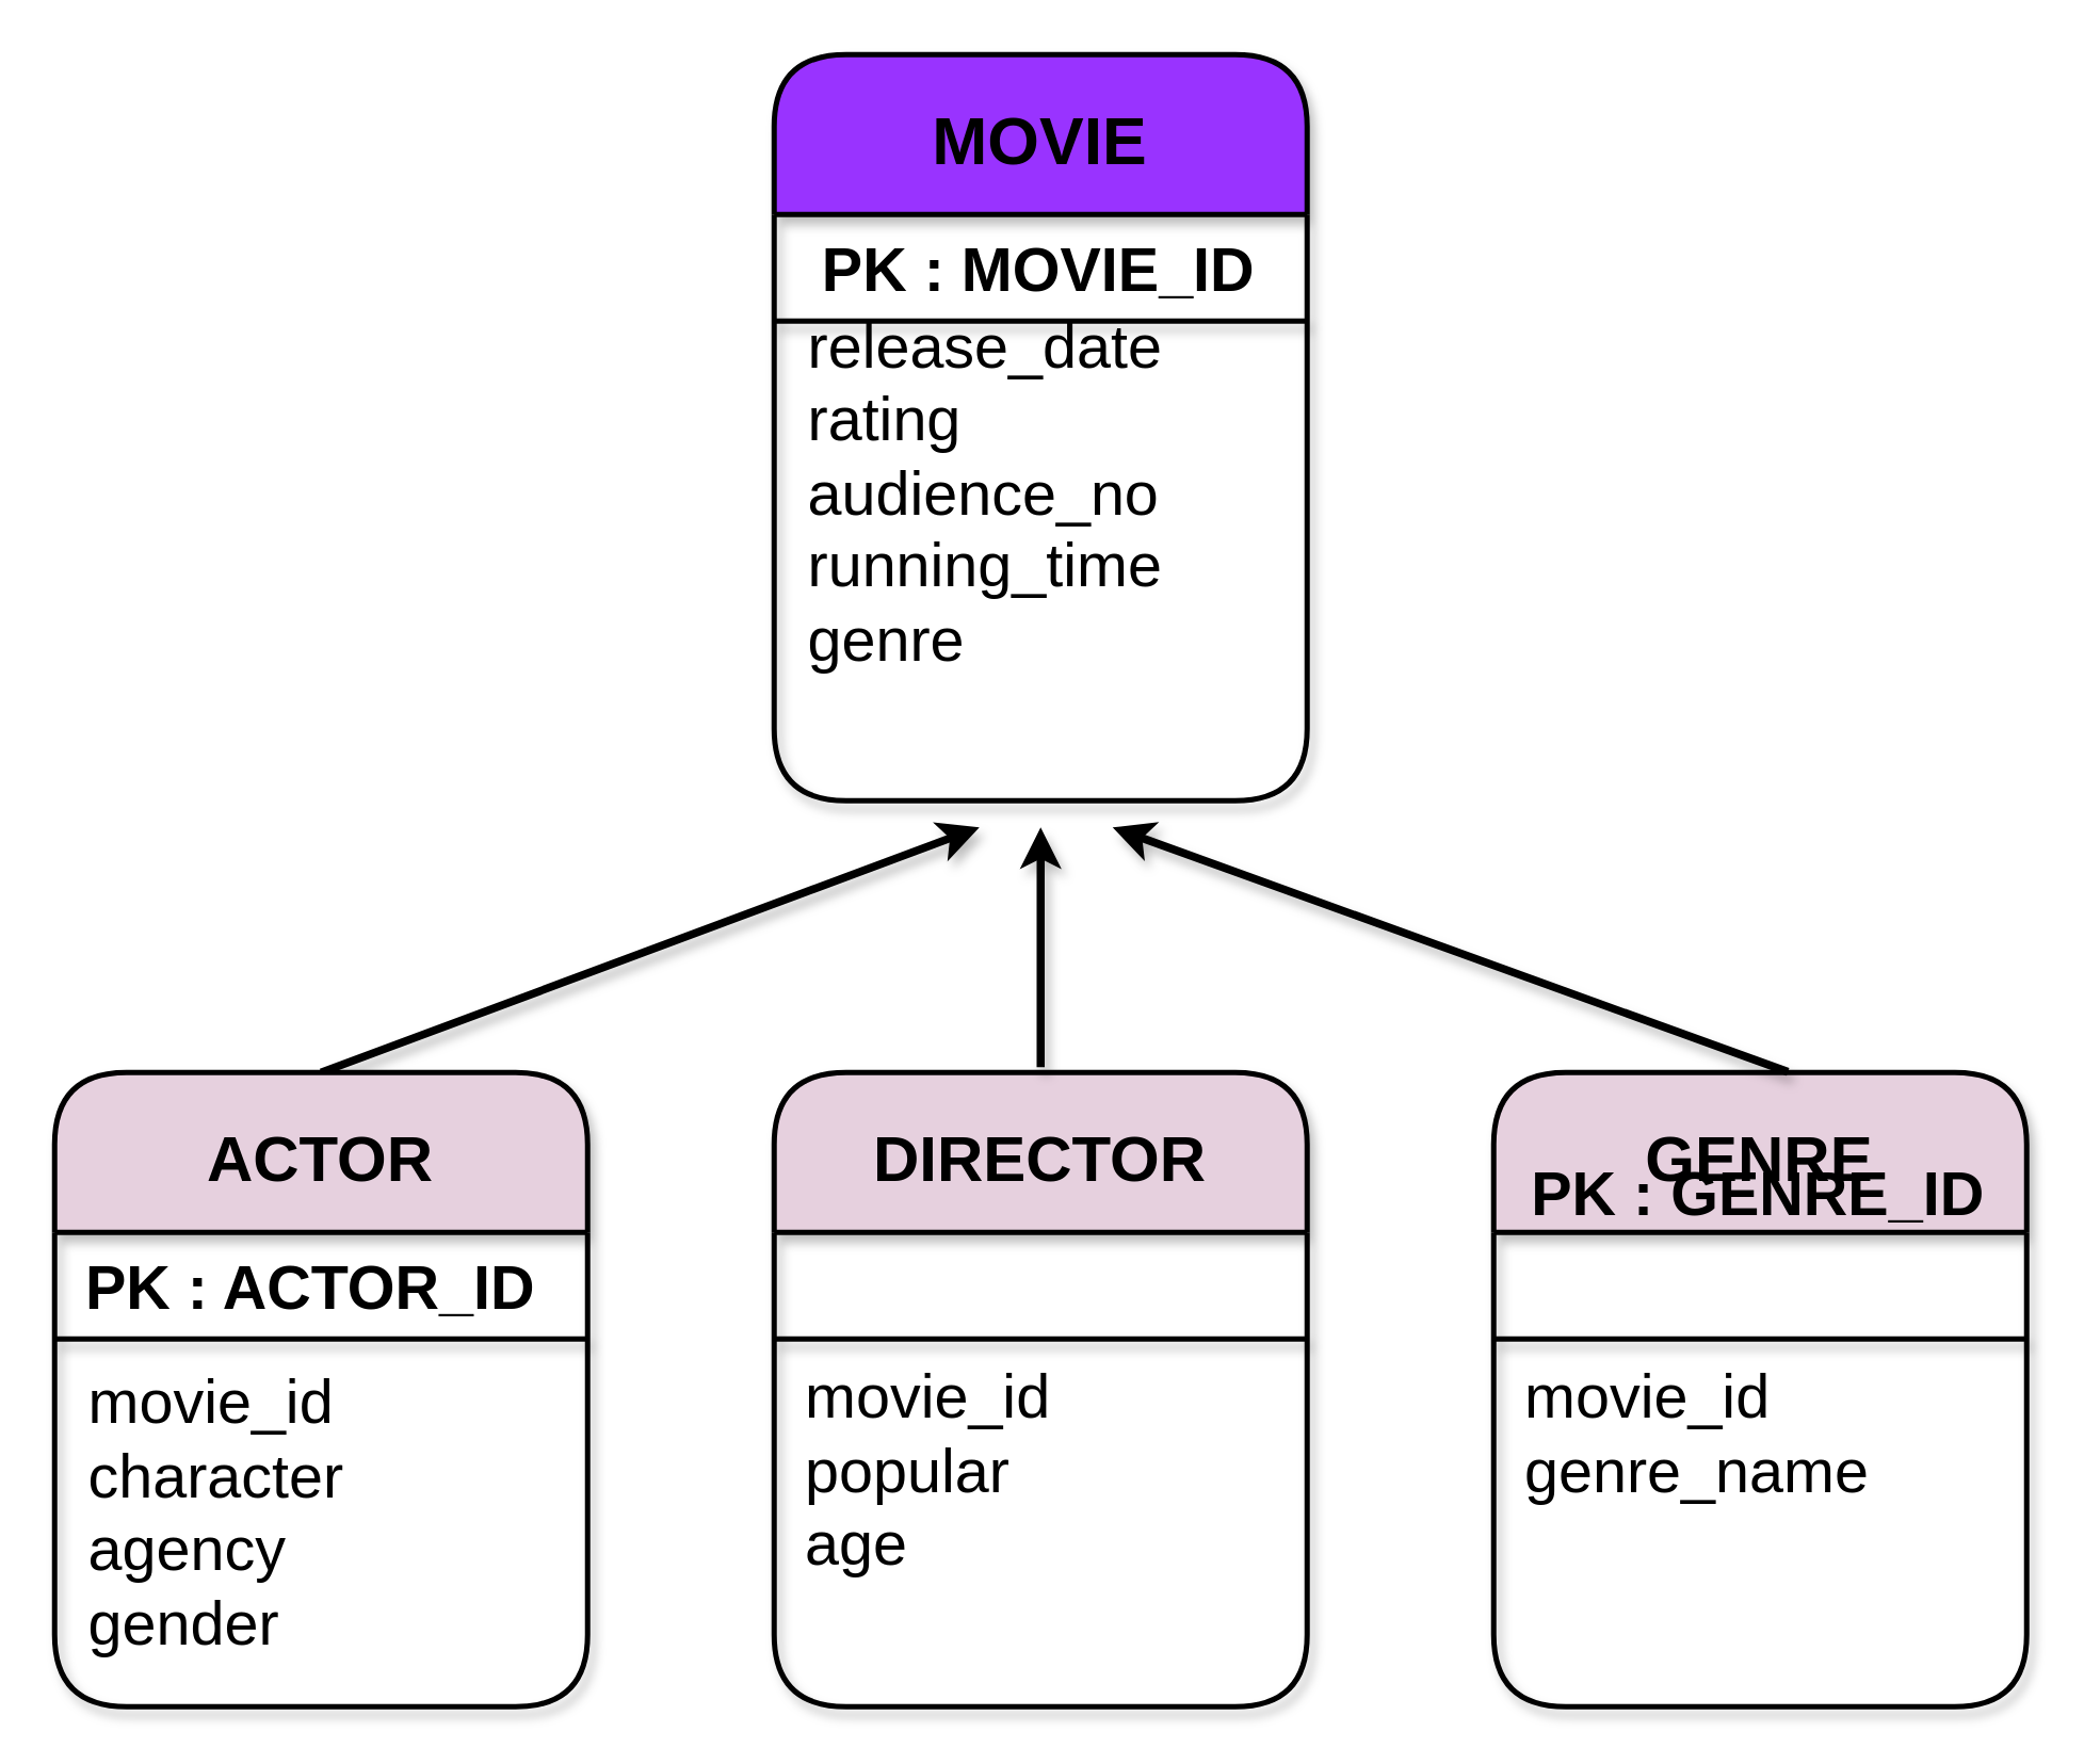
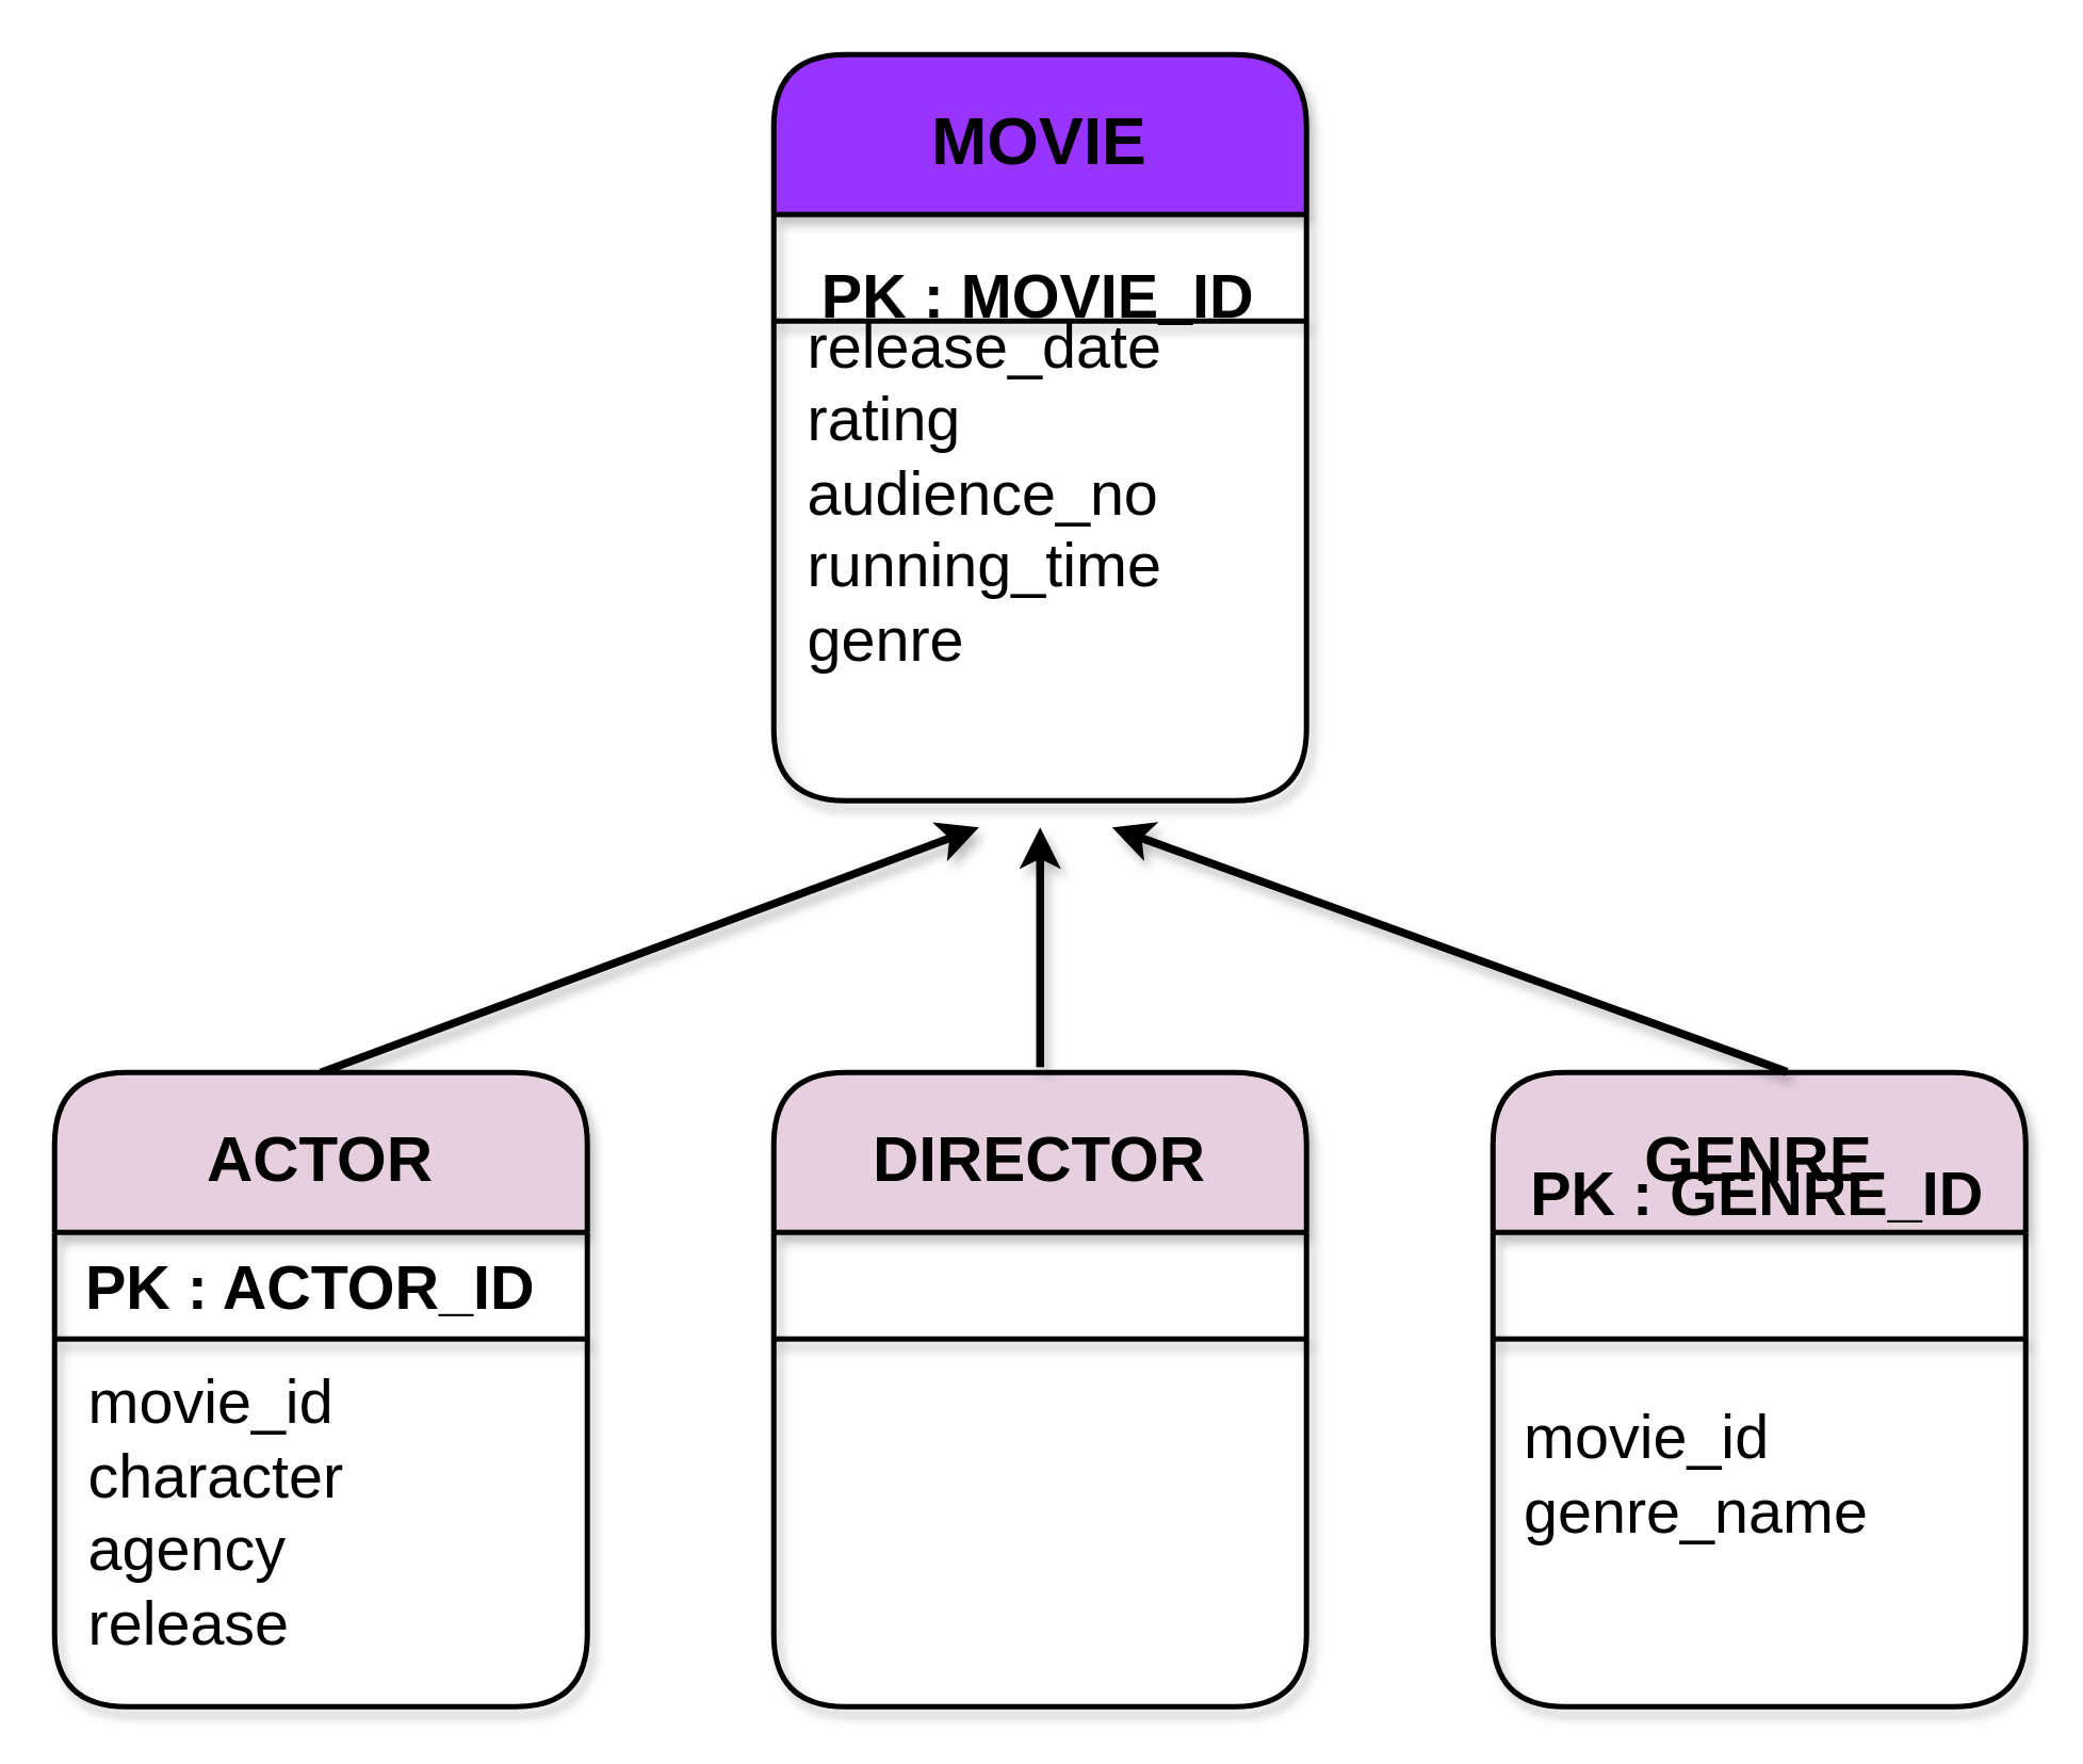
  <mxCell id="0" />
  <mxCell id="1" parent="0" />
  <mxCell id="2" value="MOVIE" style="swimlane;rounded=1;shadow=1;sketch=0;strokeWidth=2;gradientColor=none;startSize=60;fontSize=25;fillColor=#9933FF;" parent="1" vertex="1"><mxGeometry x="290" y="20" width="200" height="280" as="geometry" /></mxCell>
- <mxCell id="3" value="PK : MOVIE_ID" style="text;html=1;strokeColor=none;fillColor=none;align=center;verticalAlign=middle;whiteSpace=wrap;rounded=0;shadow=1;sketch=0;fontSize=23;fontStyle=1" parent="2" vertex="1"><mxGeometry x="9" y="71" width="181" height="20" as="geometry" /></mxCell>
+ <mxCell id="3" value="PK : MOVIE_ID" style="text;html=1;strokeColor=none;fillColor=none;align=center;verticalAlign=middle;whiteSpace=wrap;rounded=0;shadow=1;sketch=0;fontSize=23;fontStyle=1" parent="2" vertex="1"><mxGeometry x="9" y="81" width="181" height="20" as="geometry" /></mxCell>
  <mxCell id="4" value="" style="endArrow=none;html=1;fontSize=25;strokeWidth=2;shadow=1;" parent="2" edge="1"><mxGeometry width="50" height="50" relative="1" as="geometry"><mxPoint y="100" as="sourcePoint" /><mxPoint x="200" y="100" as="targetPoint" /></mxGeometry></mxCell>
  <mxCell id="5" value="release_date&lt;br&gt;rating&lt;br&gt;audience_no&lt;br&gt;running_time&lt;br&gt;genre" style="text;html=1;strokeColor=none;fillColor=none;align=left;verticalAlign=middle;whiteSpace=wrap;rounded=0;shadow=1;sketch=0;fontSize=23;horizontal=1;labelPosition=center;verticalLabelPosition=middle;" parent="2" vertex="1"><mxGeometry x="11" y="125" width="180" height="80" as="geometry" /></mxCell>
  <mxCell id="6" value="GENRE" style="swimlane;rounded=1;shadow=1;sketch=0;strokeWidth=2;gradientColor=none;startSize=60;fontSize=24;fillColor=#E6D0DE;" parent="1" vertex="1"><mxGeometry x="560" y="402" width="200" height="238" as="geometry" /></mxCell>
  <mxCell id="7" value="PK : GENRE_ID" style="text;html=1;strokeColor=none;fillColor=none;align=center;verticalAlign=middle;whiteSpace=wrap;rounded=0;shadow=1;sketch=0;fontSize=23;fontStyle=1" parent="6" vertex="1"><mxGeometry x="9" y="36" width="181" height="20" as="geometry" /></mxCell>
  <mxCell id="8" value="" style="endArrow=none;html=1;fontSize=25;shadow=1;strokeWidth=2;" parent="6" edge="1"><mxGeometry width="50" height="50" relative="1" as="geometry"><mxPoint y="100" as="sourcePoint" /><mxPoint x="200" y="100" as="targetPoint" /></mxGeometry></mxCell>
- <mxCell id="9" value="movie_id&lt;br&gt;genre_name" style="text;html=1;strokeColor=none;fillColor=none;align=left;verticalAlign=middle;whiteSpace=wrap;rounded=0;shadow=1;sketch=0;fontSize=23;horizontal=1;labelPosition=center;verticalLabelPosition=middle;" parent="6" vertex="1"><mxGeometry x="10" y="96" width="180" height="80" as="geometry" /></mxCell>
+ <mxCell id="9" value="movie_id&lt;br&gt;genre_name" style="text;html=1;strokeColor=none;fillColor=none;align=left;verticalAlign=middle;whiteSpace=wrap;rounded=0;shadow=1;sketch=0;fontSize=23;horizontal=1;labelPosition=center;verticalLabelPosition=middle;" parent="6" vertex="1"><mxGeometry x="10" y="111" width="180" height="80" as="geometry" /></mxCell>
  <mxCell id="10" value="" style="endArrow=none;html=1;fontSize=25;strokeWidth=2;shadow=1;" parent="1" edge="1"><mxGeometry width="50" height="50" relative="1" as="geometry"><mxPoint x="20" y="502" as="sourcePoint" /><mxPoint x="220" y="502" as="targetPoint" /></mxGeometry></mxCell>
  <mxCell id="11" value="" style="endArrow=classic;html=1;shadow=1;fontSize=25;strokeWidth=3;exitX=0.5;exitY=0;exitDx=0;exitDy=0;" parent="1" source="16" edge="1"><mxGeometry width="50" height="50" relative="1" as="geometry"><mxPoint x="220" y="520" as="sourcePoint" /><mxPoint x="367" y="310" as="targetPoint" /></mxGeometry></mxCell>
  <mxCell id="12" value="" style="endArrow=classic;html=1;shadow=1;fontSize=25;strokeWidth=3;exitX=0.552;exitY=-0.001;exitDx=0;exitDy=0;exitPerimeter=0;" parent="1" source="6" edge="1"><mxGeometry width="50" height="50" relative="1" as="geometry"><mxPoint x="560" y="520" as="sourcePoint" /><mxPoint x="417" y="310" as="targetPoint" /></mxGeometry></mxCell>
  <mxCell id="13" value="DIRECTOR" style="swimlane;rounded=1;shadow=1;sketch=0;strokeWidth=2;gradientColor=none;startSize=60;fontSize=24;fillColor=#E6D0DE;" parent="1" vertex="1"><mxGeometry x="290" y="402" width="200" height="238" as="geometry" /></mxCell>
  <mxCell id="14" value="" style="endArrow=none;html=1;fontSize=25;shadow=1;strokeWidth=2;" parent="13" edge="1"><mxGeometry width="50" height="50" relative="1" as="geometry"><mxPoint y="100" as="sourcePoint" /><mxPoint x="200" y="100" as="targetPoint" /></mxGeometry></mxCell>
- <mxCell id="15" value="movie_id&lt;br&gt;popular&lt;br&gt;&lt;div style=&quot;&quot;&gt;&lt;span&gt;age&lt;/span&gt;&lt;/div&gt;" style="text;html=1;strokeColor=none;fillColor=none;align=left;verticalAlign=middle;whiteSpace=wrap;rounded=0;shadow=1;sketch=0;fontSize=23;horizontal=1;labelPosition=center;verticalLabelPosition=middle;" parent="13" vertex="1"><mxGeometry x="10" y="110" width="180" height="80" as="geometry" /></mxCell>
  <mxCell id="16" value="ACTOR" style="swimlane;rounded=1;shadow=1;sketch=0;strokeWidth=2;gradientColor=none;startSize=60;fontSize=24;fillColor=#E6D0DE;" parent="1" vertex="1"><mxGeometry x="20" y="402" width="200" height="238" as="geometry" /></mxCell>
  <mxCell id="17" value="PK : ACTOR_ID&amp;nbsp;" style="text;html=1;strokeColor=none;fillColor=none;align=center;verticalAlign=middle;whiteSpace=wrap;rounded=0;shadow=1;sketch=0;fontSize=23;fontStyle=1" parent="16" vertex="1"><mxGeometry x="9" y="71" width="181" height="20" as="geometry" /></mxCell>
- <mxCell id="18" value="&lt;br&gt;movie_id&lt;br&gt;character&lt;br&gt;agency&lt;br&gt;gender" style="text;html=1;align=left;verticalAlign=middle;resizable=0;points=[];autosize=1;strokeColor=none;fontSize=23;" parent="16" vertex="1"><mxGeometry x="11" y="77" width="110" height="150" as="geometry" /></mxCell>
+ <mxCell id="18" value="&lt;br&gt;movie_id&lt;br&gt;character&lt;br&gt;agency&lt;br&gt;release" style="text;html=1;align=left;verticalAlign=middle;resizable=0;points=[];autosize=1;strokeColor=none;fontSize=23;" parent="16" vertex="1"><mxGeometry x="11" y="77" width="110" height="150" as="geometry" /></mxCell>
  <mxCell id="19" value="" style="endArrow=classic;html=1;shadow=1;fontSize=23;strokeWidth=3;" parent="1" edge="1"><mxGeometry width="50" height="50" relative="1" as="geometry"><mxPoint x="390" y="400" as="sourcePoint" /><mxPoint x="390" y="310" as="targetPoint" /></mxGeometry></mxCell>
